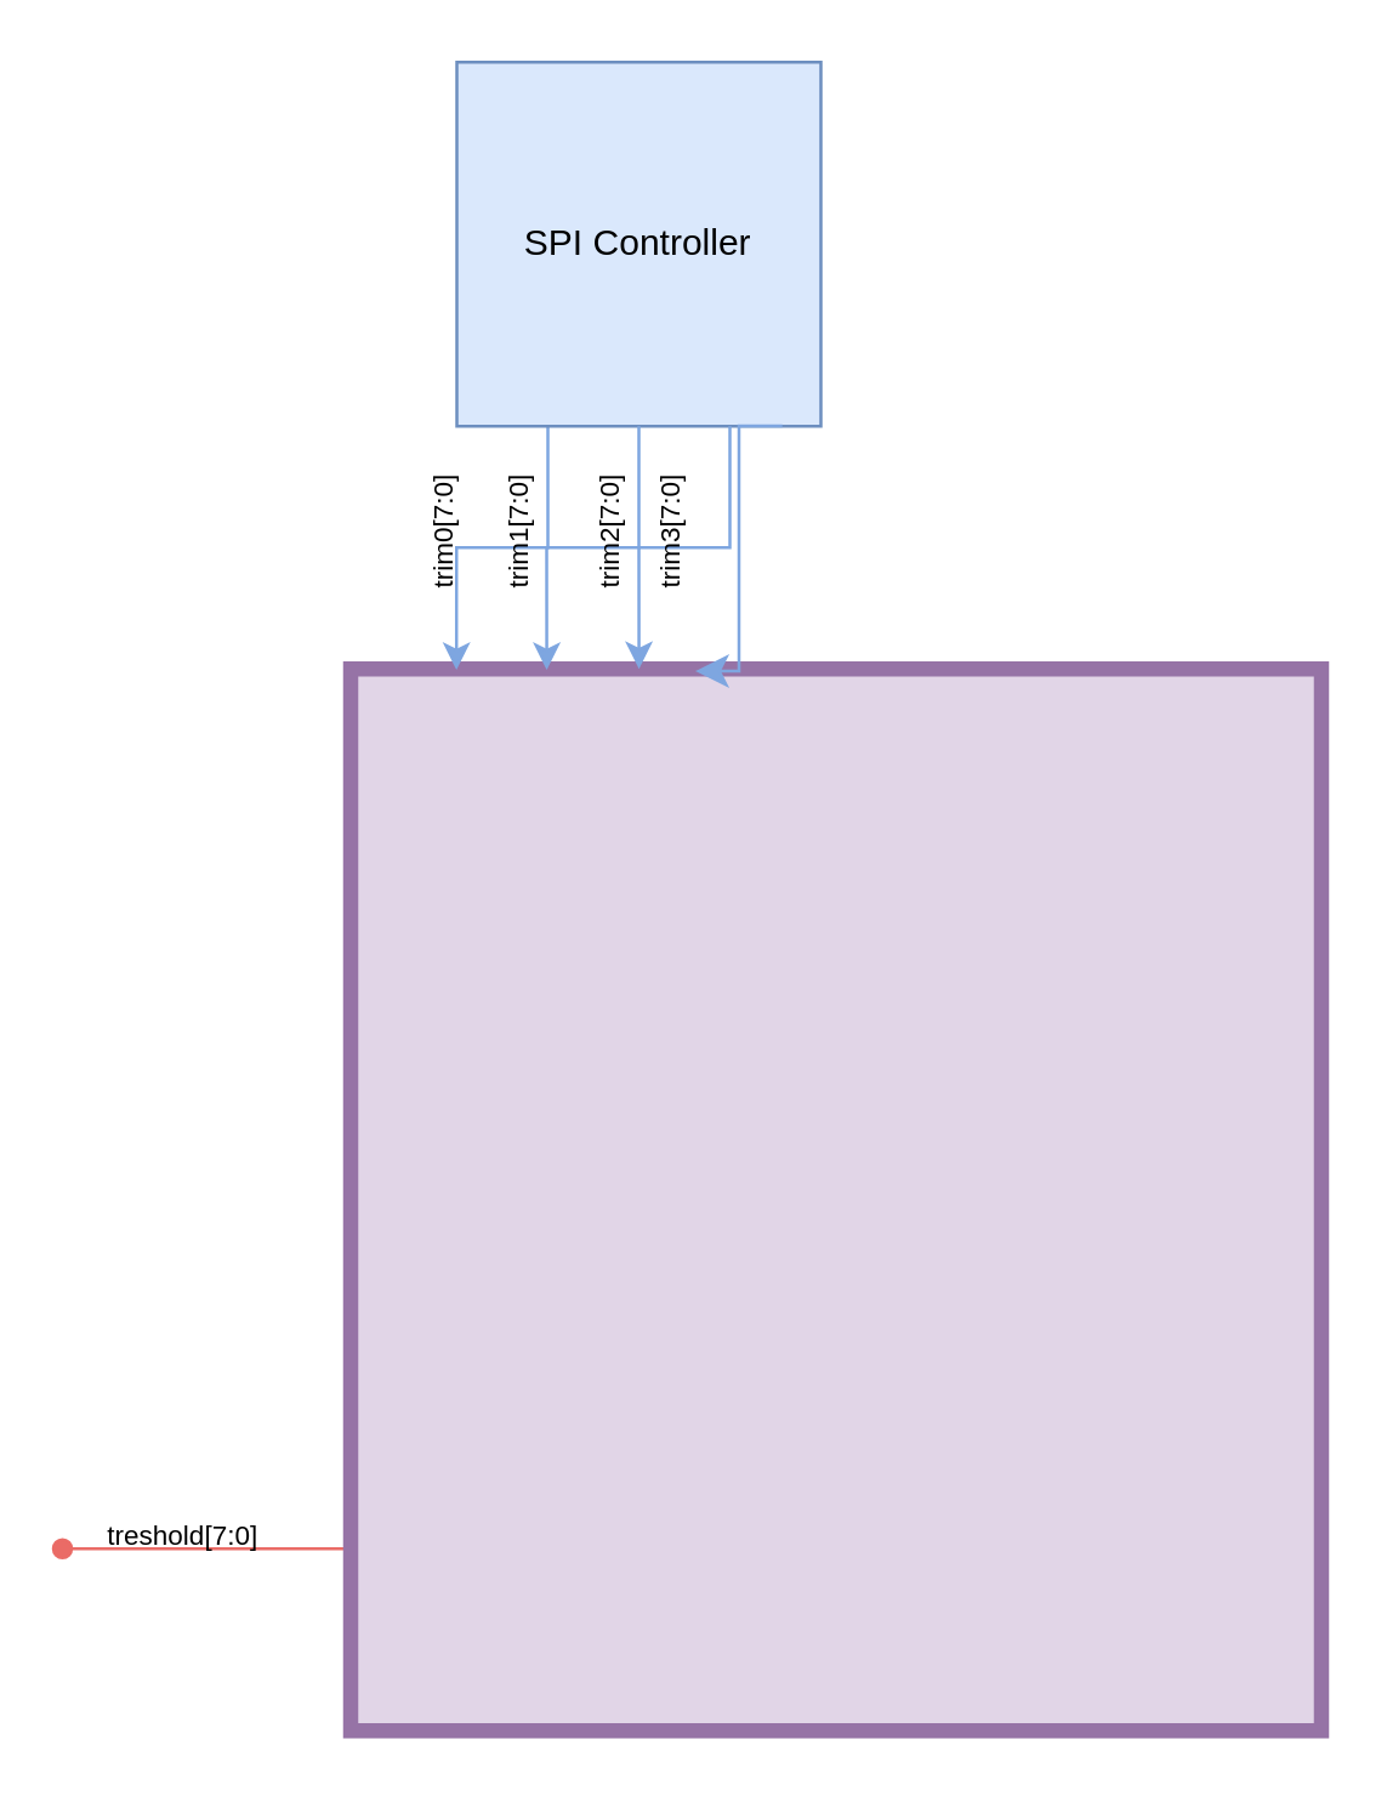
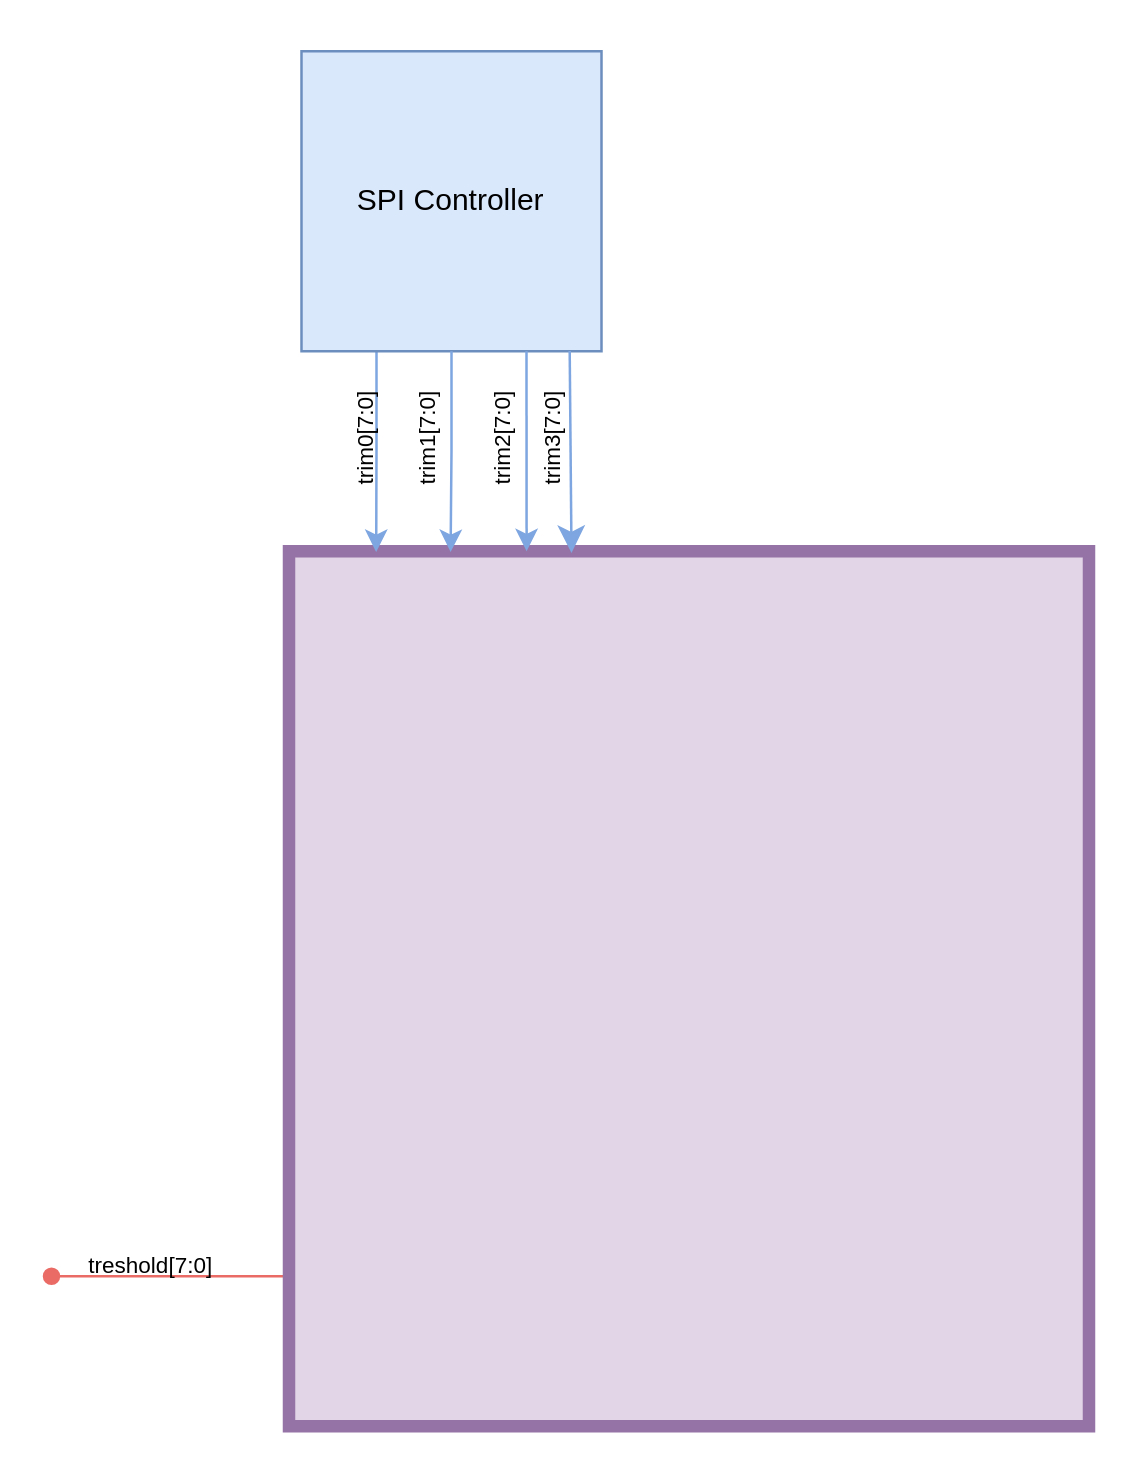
  <mxCell id="0" />
  <mxCell id="1" parent="0" />
  <mxCell id="2" style="edgeStyle=orthogonalEdgeStyle;rounded=0;orthogonalLoop=1;jettySize=auto;html=1;exitX=0;exitY=0.75;exitDx=0;exitDy=0;endArrow=oval;endFill=1;strokeColor=#EA6B66;" edge="1" parent="1" source="3"><mxGeometry relative="1" as="geometry"><mxPoint x="20" y="510" as="targetPoint" /><Array as="points"><mxPoint x="115" y="510" /></Array></mxGeometry></mxCell>
  <mxCell id="3" value="" style="rounded=0;whiteSpace=wrap;html=1;strokeWidth=5;fillColor=#e1d5e7;strokeColor=#9673a6;" vertex="1" parent="1"><mxGeometry x="115" y="220" width="320" height="350" as="geometry" /></mxCell>
  <mxCell id="4" style="edgeStyle=orthogonalEdgeStyle;rounded=0;orthogonalLoop=1;jettySize=auto;html=1;exitX=0.25;exitY=1;exitDx=0;exitDy=0;entryX=0.109;entryY=0.001;entryDx=0;entryDy=0;entryPerimeter=0;strokeColor=#7EA6E0;" edge="1" parent="1" source="5" target="3"><mxGeometry relative="1" as="geometry"><mxPoint x="260" y="210" as="targetPoint" /></mxGeometry></mxCell>
- <mxCell id="5" value="SPI Controller" style="text;html=1;strokeColor=#6c8ebf;fillColor=#dae8fc;align=center;verticalAlign=middle;whiteSpace=wrap;rounded=0;" vertex="1" parent="1"><mxGeometry x="150" y="20" width="120" height="120" as="geometry" /></mxCell>
+ <mxCell id="5" value="SPI Controller" style="text;html=1;strokeColor=#6c8ebf;fillColor=#dae8fc;align=center;verticalAlign=middle;whiteSpace=wrap;rounded=0;" vertex="1" parent="1"><mxGeometry x="120" y="20" width="120" height="120" as="geometry" /></mxCell>
  <mxCell id="6" style="edgeStyle=orthogonalEdgeStyle;rounded=0;orthogonalLoop=1;jettySize=auto;html=1;entryX=0.202;entryY=0.001;entryDx=0;entryDy=0;entryPerimeter=0;strokeColor=#7EA6E0;" edge="1" parent="1" source="5" target="3"><mxGeometry relative="1" as="geometry" /></mxCell>
  <mxCell id="7" style="edgeStyle=orthogonalEdgeStyle;rounded=0;orthogonalLoop=1;jettySize=auto;html=1;exitX=0.75;exitY=1;exitDx=0;exitDy=0;entryX=0.297;entryY=0;entryDx=0;entryDy=0;entryPerimeter=0;strokeColor=#7EA6E0;" edge="1" parent="1" source="5" target="3"><mxGeometry relative="1" as="geometry" /></mxCell>
  <mxCell id="8" value="&lt;font style=&quot;font-size: 9px;&quot;&gt;trim0[7:0]&lt;/font&gt;" style="text;html=1;strokeColor=none;fillColor=none;align=center;verticalAlign=middle;whiteSpace=wrap;rounded=0;rotation=270;" vertex="1" parent="1"><mxGeometry x="115" y="160" width="60" height="30" as="geometry" /></mxCell>
  <mxCell id="9" value="&lt;font style=&quot;font-size: 9px;&quot;&gt;trim1[7:0]&lt;/font&gt;" style="text;html=1;strokeColor=none;fillColor=none;align=center;verticalAlign=middle;whiteSpace=wrap;rounded=0;rotation=270;" vertex="1" parent="1"><mxGeometry x="140" y="160" width="60" height="30" as="geometry" /></mxCell>
  <mxCell id="10" value="&lt;font style=&quot;font-size: 9px;&quot;&gt;trim2[7:0]&lt;/font&gt;" style="text;html=1;strokeColor=none;fillColor=none;align=center;verticalAlign=middle;whiteSpace=wrap;rounded=0;rotation=270;" vertex="1" parent="1"><mxGeometry x="170" y="160" width="60" height="30" as="geometry" /></mxCell>
  <mxCell id="11" value="&lt;font style=&quot;font-size: 9px;&quot;&gt;trim3[7:0]&lt;/font&gt;" style="text;html=1;strokeColor=none;fillColor=none;align=center;verticalAlign=middle;whiteSpace=wrap;rounded=0;rotation=270;" vertex="1" parent="1"><mxGeometry x="190" y="160" width="60" height="30" as="geometry" /></mxCell>
  <mxCell id="12" value="" style="edgeStyle=elbowEdgeStyle;elbow=horizontal;endArrow=classic;html=1;curved=0;rounded=0;endSize=8;startSize=8;exitX=0.894;exitY=0.999;exitDx=0;exitDy=0;exitPerimeter=0;entryX=0.355;entryY=0.002;entryDx=0;entryDy=0;entryPerimeter=0;strokeColor=#7EA6E0;" edge="1" parent="1" source="5" target="3"><mxGeometry width="50" height="50" relative="1" as="geometry"><mxPoint x="220" y="160" as="sourcePoint" /><mxPoint x="270" y="110" as="targetPoint" /></mxGeometry></mxCell>
  <mxCell id="13" value="&lt;font style=&quot;font-size: 9px;&quot;&gt;treshold[7:0]&lt;/font&gt;" style="text;html=1;strokeColor=none;fillColor=none;align=center;verticalAlign=middle;whiteSpace=wrap;rounded=0;rotation=0;" vertex="1" parent="1"><mxGeometry x="30" y="490" width="60" height="30" as="geometry" /></mxCell>
